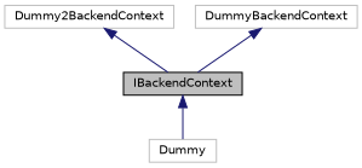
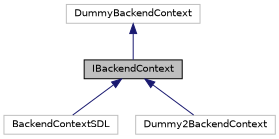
  digraph {
    node [color=grey75 fillcolor=white fontname=Helvetica fontsize=10 shape=record style=filled]
    edge [color=midnightblue dir=back fontname=Helvetica fontsize=10 labelfontname=Helvetica labelfontsize=10 style=solid]
    n1 [color=black fillcolor=grey75 fontcolor=black height=0.2 label=IBackendContext width=0.4]
-   n2 [height=0.2 label=Dummy width=0.4]
+   n2 [height=0.2 label=BackendContextSDL width=0.4]
    n3 [height=0.2 label=Dummy2BackendContext width=0.4]
    n4 [height=0.2 label=DummyBackendContext width=0.4]
    n1 -> n2
-   n3 -> n1
+   n1 -> n3
    n4 -> n1
  }
